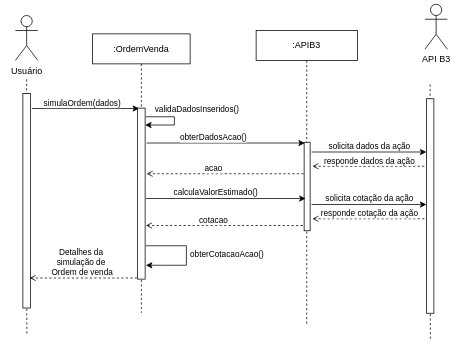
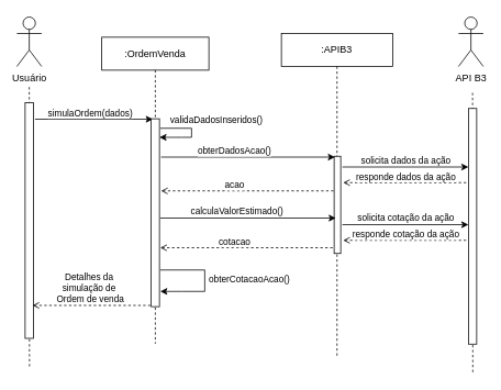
  <mxCell id="0" />
  <mxCell id="1" parent="0" />
  <mxCell id="2" value="Usuário" style="shape=umlActor;verticalLabelPosition=bottom;verticalAlign=top;html=1;" parent="1" vertex="1"><mxGeometry x="20" y="20" width="30" height="60" as="geometry" /></mxCell>
  <mxCell id="3" value="" style="endArrow=none;dashed=1;html=1;rounded=0;" parent="1" edge="1"><mxGeometry width="50" height="50" relative="1" as="geometry"><mxPoint x="35.28" y="444" as="sourcePoint" /><mxPoint x="35" y="105" as="targetPoint" /></mxGeometry></mxCell>
  <mxCell id="4" style="edgeStyle=orthogonalEdgeStyle;rounded=0;orthogonalLoop=1;jettySize=auto;html=1;curved=0;" parent="1" edge="1"><mxGeometry relative="1" as="geometry"><mxPoint x="42" y="144" as="sourcePoint" /><mxPoint x="185" y="144" as="targetPoint" /><Array as="points" /></mxGeometry></mxCell>
  <mxCell id="5" value="simulaOrdem(dados)" style="edgeLabel;html=1;align=center;verticalAlign=middle;resizable=0;points=[];" parent="4" vertex="1" connectable="0"><mxGeometry x="-0.128" y="1" relative="1" as="geometry"><mxPoint x="4" y="-7" as="offset" /></mxGeometry></mxCell>
  <mxCell id="6" value="" style="html=1;points=[[0,0,0,0,5],[0,1,0,0,-5],[1,0,0,0,5],[1,1,0,0,-5]];perimeter=orthogonalPerimeter;outlineConnect=0;targetShapes=umlLifeline;portConstraint=eastwest;newEdgeStyle={&quot;curved&quot;:0,&quot;rounded&quot;:0};" parent="1" vertex="1"><mxGeometry x="30" y="124" width="10" height="286" as="geometry" /></mxCell>
  <mxCell id="7" value=":APIB3" style="shape=umlLifeline;perimeter=lifelinePerimeter;whiteSpace=wrap;html=1;container=1;dropTarget=0;collapsible=0;recursiveResize=0;outlineConnect=0;portConstraint=eastwest;newEdgeStyle={&quot;curved&quot;:0,&quot;rounded&quot;:0};" parent="1" vertex="1"><mxGeometry x="341" y="40" width="135" height="394" as="geometry" /></mxCell>
  <mxCell id="8" value="" style="html=1;points=[[0,0,0,0,5],[0,1,0,0,-5],[1,0,0,0,5],[1,1,0,0,-5]];perimeter=orthogonalPerimeter;outlineConnect=0;targetShapes=umlLifeline;portConstraint=eastwest;newEdgeStyle={&quot;curved&quot;:0,&quot;rounded&quot;:0};" parent="7" vertex="1"><mxGeometry x="64" y="149" width="8" height="118" as="geometry" /></mxCell>
  <mxCell id="9" value=":OrdemVenda" style="shape=umlLifeline;perimeter=lifelinePerimeter;whiteSpace=wrap;html=1;container=1;dropTarget=0;collapsible=0;recursiveResize=0;outlineConnect=0;portConstraint=eastwest;newEdgeStyle={&quot;curved&quot;:0,&quot;rounded&quot;:0};" parent="1" vertex="1"><mxGeometry x="123" y="44.5" width="130" height="372" as="geometry" /></mxCell>
  <mxCell id="10" value="" style="html=1;points=[[0,0,0,0,5],[0,1,0,0,-5],[1,0,0,0,5],[1,1,0,0,-5]];perimeter=orthogonalPerimeter;outlineConnect=0;targetShapes=umlLifeline;portConstraint=eastwest;newEdgeStyle={&quot;curved&quot;:0,&quot;rounded&quot;:0};" parent="9" vertex="1"><mxGeometry x="60" y="99" width="10" height="228" as="geometry" /></mxCell>
  <mxCell id="11" value="" style="edgeStyle=none;orthogonalLoop=1;jettySize=auto;html=1;rounded=0;" parent="1" edge="1"><mxGeometry width="100" relative="1" as="geometry"><mxPoint x="195" y="190" as="sourcePoint" /><mxPoint x="406" y="190" as="targetPoint" /><Array as="points" /></mxGeometry></mxCell>
  <mxCell id="12" value="obterDadosAcao()" style="edgeLabel;html=1;align=center;verticalAlign=middle;resizable=0;points=[];" parent="11" vertex="1" connectable="0"><mxGeometry x="-0.163" relative="1" as="geometry"><mxPoint y="-8" as="offset" /></mxGeometry></mxCell>
  <mxCell id="13" value="" style="endArrow=classic;html=1;rounded=0;" parent="1" edge="1"><mxGeometry width="50" height="50" relative="1" as="geometry"><mxPoint x="194" y="155" as="sourcePoint" /><mxPoint x="193" y="166" as="targetPoint" /><Array as="points"><mxPoint x="232" y="155" /><mxPoint x="232" y="166" /><mxPoint x="220" y="166" /><mxPoint x="210" y="166" /></Array></mxGeometry></mxCell>
  <mxCell id="14" value="validaDadosInseridos()" style="edgeLabel;html=1;align=center;verticalAlign=middle;resizable=0;points=[];rotation=0;" parent="13" vertex="1" connectable="0"><mxGeometry x="-0.409" y="-1" relative="1" as="geometry"><mxPoint x="41" y="-12" as="offset" /></mxGeometry></mxCell>
  <mxCell id="15" value="" style="edgeStyle=none;orthogonalLoop=1;jettySize=auto;html=1;rounded=0;entryX=0;entryY=0.64;entryDx=0;entryDy=0;entryPerimeter=0;" parent="1" edge="1"><mxGeometry width="100" relative="1" as="geometry"><mxPoint x="194" y="264" as="sourcePoint" /><mxPoint x="407" y="264" as="targetPoint" /><Array as="points" /></mxGeometry></mxCell>
  <mxCell id="16" value="obterCotacaoAcao()" style="edgeLabel;html=1;align=center;verticalAlign=middle;resizable=0;points=[];" parent="15" vertex="1" connectable="0"><mxGeometry x="-0.163" relative="1" as="geometry"><mxPoint x="18" y="74" as="offset" /></mxGeometry></mxCell>
  <mxCell id="17" value="" style="edgeStyle=none;orthogonalLoop=1;jettySize=auto;html=1;rounded=0;startArrow=open;startFill=0;endArrow=none;endFill=0;dashed=1;" parent="1" edge="1"><mxGeometry width="100" relative="1" as="geometry"><mxPoint x="195" y="231" as="sourcePoint" /><mxPoint x="405" y="231" as="targetPoint" /><Array as="points" /></mxGeometry></mxCell>
  <mxCell id="18" value="acao" style="edgeLabel;html=1;align=center;verticalAlign=middle;resizable=0;points=[];" parent="17" vertex="1" connectable="0"><mxGeometry x="-0.163" relative="1" as="geometry"><mxPoint y="-8" as="offset" /></mxGeometry></mxCell>
  <mxCell id="19" value="" style="edgeStyle=none;orthogonalLoop=1;jettySize=auto;html=1;rounded=0;startArrow=open;startFill=0;endArrow=none;endFill=0;dashed=1;" parent="1" edge="1"><mxGeometry width="100" relative="1" as="geometry"><mxPoint x="194" y="300" as="sourcePoint" /><mxPoint x="406" y="300" as="targetPoint" /><Array as="points" /></mxGeometry></mxCell>
  <mxCell id="20" value="cotacao" style="edgeLabel;html=1;align=center;verticalAlign=middle;resizable=0;points=[];" parent="19" vertex="1" connectable="0"><mxGeometry x="-0.163" relative="1" as="geometry"><mxPoint y="-8" as="offset" /></mxGeometry></mxCell>
  <mxCell id="21" value="" style="endArrow=classic;html=1;rounded=0;" parent="1" edge="1"><mxGeometry width="50" height="50" relative="1" as="geometry"><mxPoint x="194" y="327" as="sourcePoint" /><mxPoint x="194" y="353" as="targetPoint" /><Array as="points"><mxPoint x="248" y="327" /><mxPoint x="248" y="353" /><mxPoint x="220" y="353" /></Array></mxGeometry></mxCell>
  <mxCell id="22" value="calculaValorEstimado()" style="edgeLabel;html=1;align=center;verticalAlign=middle;resizable=0;points=[];" parent="21" vertex="1" connectable="0"><mxGeometry x="-0.092" relative="1" as="geometry"><mxPoint x="38" y="-79" as="offset" /></mxGeometry></mxCell>
  <mxCell id="23" value="" style="endArrow=none;html=1;rounded=0;startArrow=open;startFill=0;endFill=0;dashed=1;" parent="1" edge="1"><mxGeometry width="50" height="50" relative="1" as="geometry"><mxPoint x="39" y="370" as="sourcePoint" /><mxPoint x="182" y="370" as="targetPoint" /></mxGeometry></mxCell>
  <mxCell id="24" value="Detalhes da&amp;nbsp;&lt;div&gt;simulação de&amp;nbsp;&lt;/div&gt;&lt;div&gt;Ordem de venda&lt;/div&gt;" style="edgeLabel;html=1;align=center;verticalAlign=middle;resizable=0;points=[];" parent="23" vertex="1" connectable="0"><mxGeometry x="0.335" y="1" relative="1" as="geometry"><mxPoint x="-26" y="-21" as="offset" /></mxGeometry></mxCell>
  <mxCell id="25" value="" style="endArrow=none;dashed=1;html=1;rounded=0;" parent="1" edge="1"><mxGeometry width="50" height="50" relative="1" as="geometry"><mxPoint x="573.28" y="451" as="sourcePoint" /><mxPoint x="573" y="112" as="targetPoint" /></mxGeometry></mxCell>
  <mxCell id="26" value="" style="html=1;points=[[0,0,0,0,5],[0,1,0,0,-5],[1,0,0,0,5],[1,1,0,0,-5]];perimeter=orthogonalPerimeter;outlineConnect=0;targetShapes=umlLifeline;portConstraint=eastwest;newEdgeStyle={&quot;curved&quot;:0,&quot;rounded&quot;:0};" parent="1" vertex="1"><mxGeometry x="568" y="131" width="10" height="286" as="geometry" /></mxCell>
- <mxCell id="27" value="API B3" style="shape=umlActor;verticalLabelPosition=bottom;verticalAlign=top;html=1;" parent="1" vertex="1"><mxGeometry x="566" y="5" width="30" height="60" as="geometry" /></mxCell>
+ <mxCell id="27" value="API B3" style="shape=umlActor;verticalLabelPosition=bottom;verticalAlign=top;html=1;" parent="1" vertex="1"><mxGeometry x="556" y="20" width="30" height="60" as="geometry" /></mxCell>
  <mxCell id="28" value="" style="edgeStyle=none;orthogonalLoop=1;jettySize=auto;html=1;rounded=0;" parent="1" edge="1"><mxGeometry width="100" relative="1" as="geometry"><mxPoint x="415" y="202" as="sourcePoint" /><mxPoint x="568" y="202" as="targetPoint" /><Array as="points" /></mxGeometry></mxCell>
  <mxCell id="29" value="solicita dados da ação" style="edgeLabel;html=1;align=center;verticalAlign=middle;resizable=0;points=[];" parent="28" vertex="1" connectable="0"><mxGeometry x="-0.163" relative="1" as="geometry"><mxPoint x="12" y="-9" as="offset" /></mxGeometry></mxCell>
  <mxCell id="30" value="" style="edgeStyle=none;orthogonalLoop=1;jettySize=auto;html=1;rounded=0;endArrow=none;endFill=0;startArrow=open;startFill=0;dashed=1;" parent="1" edge="1"><mxGeometry width="100" relative="1" as="geometry"><mxPoint x="416" y="221" as="sourcePoint" /><mxPoint x="566" y="221" as="targetPoint" /><Array as="points" /></mxGeometry></mxCell>
  <mxCell id="31" value="responde dados da ação" style="edgeLabel;html=1;align=center;verticalAlign=middle;resizable=0;points=[];" parent="30" vertex="1" connectable="0"><mxGeometry x="-0.163" relative="1" as="geometry"><mxPoint x="12" y="-8" as="offset" /></mxGeometry></mxCell>
  <mxCell id="32" value="" style="edgeStyle=none;orthogonalLoop=1;jettySize=auto;html=1;rounded=0;" parent="1" edge="1"><mxGeometry width="100" relative="1" as="geometry"><mxPoint x="415" y="272" as="sourcePoint" /><mxPoint x="568" y="272" as="targetPoint" /><Array as="points" /></mxGeometry></mxCell>
  <mxCell id="33" value="solicita cotação da ação" style="edgeLabel;html=1;align=center;verticalAlign=middle;resizable=0;points=[];" parent="32" vertex="1" connectable="0"><mxGeometry x="-0.163" relative="1" as="geometry"><mxPoint x="12" y="-9" as="offset" /></mxGeometry></mxCell>
  <mxCell id="34" value="" style="edgeStyle=none;orthogonalLoop=1;jettySize=auto;html=1;rounded=0;endArrow=none;endFill=0;startArrow=open;startFill=0;dashed=1;" parent="1" edge="1"><mxGeometry width="100" relative="1" as="geometry"><mxPoint x="416" y="291" as="sourcePoint" /><mxPoint x="566" y="291" as="targetPoint" /><Array as="points" /></mxGeometry></mxCell>
  <mxCell id="35" value="responde cotação da ação" style="edgeLabel;html=1;align=center;verticalAlign=middle;resizable=0;points=[];" parent="34" vertex="1" connectable="0"><mxGeometry x="-0.163" relative="1" as="geometry"><mxPoint x="12" y="-8" as="offset" /></mxGeometry></mxCell>
